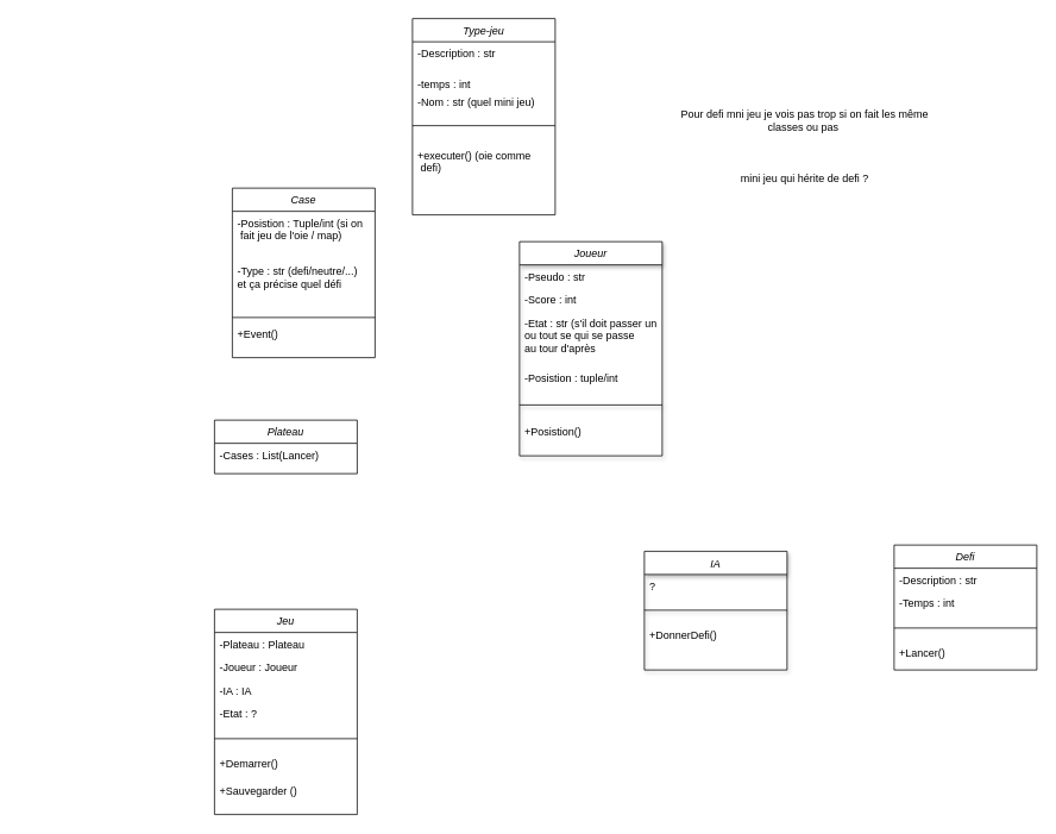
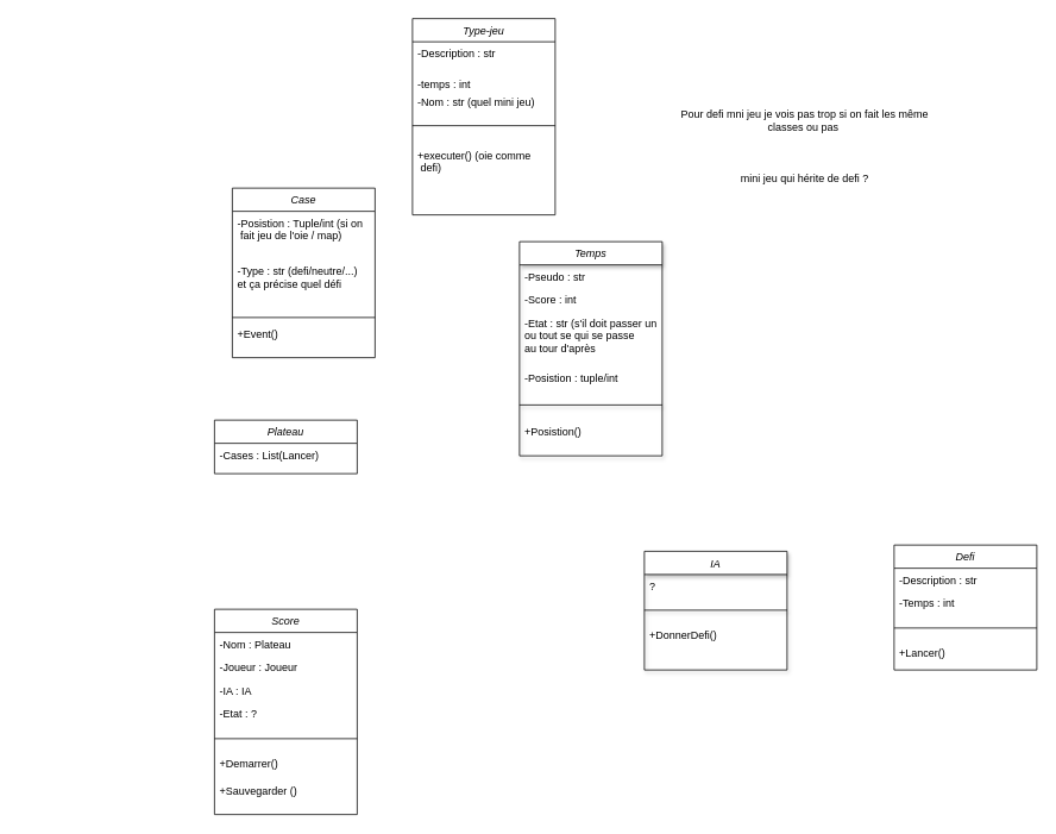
  <mxCell id="0" />
  <mxCell id="1" parent="0" />
- <mxCell id="2" value="Jeu" style="swimlane;fontStyle=2;align=center;verticalAlign=top;childLayout=stackLayout;horizontal=1;startSize=26;horizontalStack=0;resizeParent=1;resizeLast=0;collapsible=1;marginBottom=0;rounded=0;shadow=0;strokeWidth=1;" parent="1" vertex="1"><mxGeometry x="240" y="682" width="160" height="230" as="geometry"><mxRectangle x="300" y="300" width="160" height="26" as="alternateBounds" /></mxGeometry></mxCell>
- <mxCell id="3" value="-Plateau : Plateau   " style="text;align=left;verticalAlign=top;spacingLeft=4;spacingRight=4;overflow=hidden;rotatable=0;points=[[0,0.5],[1,0.5]];portConstraint=eastwest;" parent="2" vertex="1"><mxGeometry y="26" width="160" height="26" as="geometry" /></mxCell>
+ <mxCell id="2" value="Score" style="swimlane;fontStyle=2;align=center;verticalAlign=top;childLayout=stackLayout;horizontal=1;startSize=26;horizontalStack=0;resizeParent=1;resizeLast=0;collapsible=1;marginBottom=0;rounded=0;shadow=0;strokeWidth=1;" parent="1" vertex="1"><mxGeometry x="240" y="682" width="160" height="230" as="geometry"><mxRectangle x="300" y="300" width="160" height="26" as="alternateBounds" /></mxGeometry></mxCell>
+ <mxCell id="3" value="-Nom : Plateau   " style="text;align=left;verticalAlign=top;spacingLeft=4;spacingRight=4;overflow=hidden;rotatable=0;points=[[0,0.5],[1,0.5]];portConstraint=eastwest;" parent="2" vertex="1"><mxGeometry y="26" width="160" height="26" as="geometry" /></mxCell>
  <mxCell id="4" value="-Joueur : Joueur" style="text;align=left;verticalAlign=top;spacingLeft=4;spacingRight=4;overflow=hidden;rotatable=0;points=[[0,0.5],[1,0.5]];portConstraint=eastwest;rounded=0;shadow=0;html=0;" parent="2" vertex="1"><mxGeometry y="52" width="160" height="26" as="geometry" /></mxCell>
  <mxCell id="5" value="-IA : IA" style="text;align=left;verticalAlign=top;spacingLeft=4;spacingRight=4;overflow=hidden;rotatable=0;points=[[0,0.5],[1,0.5]];portConstraint=eastwest;rounded=0;shadow=0;html=0;" parent="2" vertex="1"><mxGeometry y="78" width="160" height="26" as="geometry" /></mxCell>
  <mxCell id="6" value="-Etat : ?" style="text;align=left;verticalAlign=top;spacingLeft=4;spacingRight=4;overflow=hidden;rotatable=0;points=[[0,0.5],[1,0.5]];portConstraint=eastwest;rounded=0;shadow=0;html=0;" vertex="1" parent="2"><mxGeometry y="104" width="160" height="26" as="geometry" /></mxCell>
  <mxCell id="7" value="" style="line;html=1;strokeWidth=1;align=left;verticalAlign=middle;spacingTop=-1;spacingLeft=3;spacingRight=3;rotatable=0;labelPosition=right;points=[];portConstraint=eastwest;" parent="2" vertex="1"><mxGeometry y="130" width="160" height="30" as="geometry" /></mxCell>
  <mxCell id="8" value="+Demarrer()&#10;" style="text;align=left;verticalAlign=top;spacingLeft=4;spacingRight=4;overflow=hidden;rotatable=0;points=[[0,0.5],[1,0.5]];portConstraint=eastwest;" parent="2" vertex="1"><mxGeometry y="160" width="160" height="30" as="geometry" /></mxCell>
  <mxCell id="9" value="+Sauvegarder ()&#10;" style="text;align=left;verticalAlign=top;spacingLeft=4;spacingRight=4;overflow=hidden;rotatable=0;points=[[0,0.5],[1,0.5]];portConstraint=eastwest;" vertex="1" parent="2"><mxGeometry y="190" width="160" height="30" as="geometry" /></mxCell>
  <mxCell id="10" value="" style="group" vertex="1" connectable="0" parent="1"><mxGeometry x="20" y="642" width="130" height="50" as="geometry" /></mxCell>
  <mxCell id="11" value="Plateau" style="swimlane;fontStyle=2;align=center;verticalAlign=top;childLayout=stackLayout;horizontal=1;startSize=26;horizontalStack=0;resizeParent=1;resizeLast=0;collapsible=1;marginBottom=0;rounded=0;shadow=0;strokeWidth=1;" vertex="1" parent="1"><mxGeometry x="240" y="470" width="160" height="60" as="geometry"><mxRectangle x="300" y="300" width="160" height="26" as="alternateBounds" /></mxGeometry></mxCell>
  <mxCell id="12" value="-Cases : List(Lancer)" style="text;align=left;verticalAlign=top;spacingLeft=4;spacingRight=4;overflow=hidden;rotatable=0;points=[[0,0.5],[1,0.5]];portConstraint=eastwest;" vertex="1" parent="11"><mxGeometry y="26" width="160" height="26" as="geometry" /></mxCell>
  <mxCell id="13" value="Type-jeu" style="swimlane;fontStyle=2;align=center;verticalAlign=top;childLayout=stackLayout;horizontal=1;startSize=26;horizontalStack=0;resizeParent=1;resizeLast=0;collapsible=1;marginBottom=0;rounded=0;shadow=0;strokeWidth=1;" vertex="1" parent="1"><mxGeometry x="462" y="20" width="160" height="220" as="geometry"><mxRectangle x="300" y="300" width="160" height="26" as="alternateBounds" /></mxGeometry></mxCell>
  <mxCell id="14" value="-Description : str&#10;&#10;" style="text;align=left;verticalAlign=top;spacingLeft=4;spacingRight=4;overflow=hidden;rotatable=0;points=[[0,0.5],[1,0.5]];portConstraint=eastwest;" vertex="1" parent="13"><mxGeometry y="26" width="160" height="34" as="geometry" /></mxCell>
  <mxCell id="15" value="-temps : int" style="text;align=left;verticalAlign=top;spacingLeft=4;spacingRight=4;overflow=hidden;rotatable=0;points=[[0,0.5],[1,0.5]];portConstraint=eastwest;rounded=0;shadow=0;html=0;" vertex="1" parent="13"><mxGeometry y="60" width="160" height="20" as="geometry" /></mxCell>
  <mxCell id="16" value="-Nom : str (quel mini jeu)" style="text;align=left;verticalAlign=top;spacingLeft=4;spacingRight=4;overflow=hidden;rotatable=0;points=[[0,0.5],[1,0.5]];portConstraint=eastwest;rounded=0;shadow=0;html=0;" vertex="1" parent="13"><mxGeometry y="80" width="160" height="20" as="geometry" /></mxCell>
  <mxCell id="17" value="" style="line;html=1;strokeWidth=1;align=left;verticalAlign=middle;spacingTop=-1;spacingLeft=3;spacingRight=3;rotatable=0;labelPosition=right;points=[];portConstraint=eastwest;" vertex="1" parent="13"><mxGeometry y="100" width="160" height="40" as="geometry" /></mxCell>
  <mxCell id="18" value="+executer() (oie comme&#10; defi)" style="text;align=left;verticalAlign=top;spacingLeft=4;spacingRight=4;overflow=hidden;rotatable=0;points=[[0,0.5],[1,0.5]];portConstraint=eastwest;rounded=0;shadow=0;html=0;" vertex="1" parent="13"><mxGeometry y="140" width="160" height="40" as="geometry" /></mxCell>
- <mxCell id="19" value="Joueur" style="swimlane;fontStyle=2;align=center;verticalAlign=top;childLayout=stackLayout;horizontal=1;startSize=26;horizontalStack=0;resizeParent=1;resizeLast=0;collapsible=1;marginBottom=0;rounded=0;shadow=1;strokeWidth=1;" vertex="1" parent="1"><mxGeometry x="582" y="270" width="160" height="240" as="geometry"><mxRectangle x="300" y="300" width="160" height="26" as="alternateBounds" /></mxGeometry></mxCell>
+ <mxCell id="19" value="Temps" style="swimlane;fontStyle=2;align=center;verticalAlign=top;childLayout=stackLayout;horizontal=1;startSize=26;horizontalStack=0;resizeParent=1;resizeLast=0;collapsible=1;marginBottom=0;rounded=0;shadow=1;strokeWidth=1;" vertex="1" parent="1"><mxGeometry x="582" y="270" width="160" height="240" as="geometry"><mxRectangle x="300" y="300" width="160" height="26" as="alternateBounds" /></mxGeometry></mxCell>
  <mxCell id="20" value="-Pseudo : str" style="text;align=left;verticalAlign=top;spacingLeft=4;spacingRight=4;overflow=hidden;rotatable=0;points=[[0,0.5],[1,0.5]];portConstraint=eastwest;shadow=1;" vertex="1" parent="19"><mxGeometry y="26" width="160" height="26" as="geometry" /></mxCell>
  <mxCell id="21" value="-Score : int" style="text;align=left;verticalAlign=top;spacingLeft=4;spacingRight=4;overflow=hidden;rotatable=0;points=[[0,0.5],[1,0.5]];portConstraint=eastwest;shadow=1;" vertex="1" parent="19"><mxGeometry y="52" width="160" height="26" as="geometry" /></mxCell>
  <mxCell id="22" value="-Etat : str (s'il doit passer un&#10;ou tout se qui se passe &#10;au tour d'après" style="text;align=left;verticalAlign=top;spacingLeft=4;spacingRight=4;overflow=hidden;rotatable=0;points=[[0,0.5],[1,0.5]];portConstraint=eastwest;shadow=1;" vertex="1" parent="19"><mxGeometry y="78" width="160" height="62" as="geometry" /></mxCell>
  <mxCell id="23" value="-Posistion : tuple/int" style="text;align=left;verticalAlign=top;spacingLeft=4;spacingRight=4;overflow=hidden;rotatable=0;points=[[0,0.5],[1,0.5]];portConstraint=eastwest;shadow=1;" vertex="1" parent="19"><mxGeometry y="140" width="160" height="26" as="geometry" /></mxCell>
  <mxCell id="24" value="" style="line;html=1;strokeWidth=1;align=left;verticalAlign=middle;spacingTop=-1;spacingLeft=3;spacingRight=3;rotatable=0;labelPosition=right;points=[];portConstraint=eastwest;shadow=1;" vertex="1" parent="19"><mxGeometry y="166" width="160" height="34" as="geometry" /></mxCell>
  <mxCell id="25" value="+Posistion()" style="text;align=left;verticalAlign=top;spacingLeft=4;spacingRight=4;overflow=hidden;rotatable=0;points=[[0,0.5],[1,0.5]];portConstraint=eastwest;shadow=1;" vertex="1" parent="19"><mxGeometry y="200" width="160" height="30" as="geometry" /></mxCell>
  <mxCell id="26" value="IA" style="swimlane;fontStyle=2;align=center;verticalAlign=top;childLayout=stackLayout;horizontal=1;startSize=26;horizontalStack=0;resizeParent=1;resizeLast=0;collapsible=1;marginBottom=0;rounded=0;shadow=1;strokeWidth=1;" vertex="1" parent="1"><mxGeometry x="722" y="617" width="160" height="133" as="geometry"><mxRectangle x="300" y="300" width="160" height="26" as="alternateBounds" /></mxGeometry></mxCell>
  <mxCell id="27" value="?" style="text;align=left;verticalAlign=top;spacingLeft=4;spacingRight=4;overflow=hidden;rotatable=0;points=[[0,0.5],[1,0.5]];portConstraint=eastwest;shadow=1;" vertex="1" parent="26"><mxGeometry y="26" width="160" height="26" as="geometry" /></mxCell>
  <mxCell id="28" value="" style="line;html=1;strokeWidth=1;align=left;verticalAlign=middle;spacingTop=-1;spacingLeft=3;spacingRight=3;rotatable=0;labelPosition=right;points=[];portConstraint=eastwest;shadow=1;" vertex="1" parent="26"><mxGeometry y="52" width="160" height="28" as="geometry" /></mxCell>
  <mxCell id="29" value="+DonnerDefi()" style="text;align=left;verticalAlign=top;spacingLeft=4;spacingRight=4;overflow=hidden;rotatable=0;points=[[0,0.5],[1,0.5]];portConstraint=eastwest;shadow=1;" vertex="1" parent="26"><mxGeometry y="80" width="160" height="40" as="geometry" /></mxCell>
  <mxCell id="30" value="Defi" style="swimlane;fontStyle=2;align=center;verticalAlign=top;childLayout=stackLayout;horizontal=1;startSize=26;horizontalStack=0;resizeParent=1;resizeLast=0;collapsible=1;marginBottom=0;rounded=0;shadow=0;strokeWidth=1;" vertex="1" parent="1"><mxGeometry x="1002" y="610" width="160" height="140" as="geometry"><mxRectangle x="300" y="300" width="160" height="26" as="alternateBounds" /></mxGeometry></mxCell>
  <mxCell id="31" value="-Description : str" style="text;align=left;verticalAlign=top;spacingLeft=4;spacingRight=4;overflow=hidden;rotatable=0;points=[[0,0.5],[1,0.5]];portConstraint=eastwest;" vertex="1" parent="30"><mxGeometry y="26" width="160" height="26" as="geometry" /></mxCell>
  <mxCell id="32" value="-Temps : int" style="text;align=left;verticalAlign=top;spacingLeft=4;spacingRight=4;overflow=hidden;rotatable=0;points=[[0,0.5],[1,0.5]];portConstraint=eastwest;rounded=0;shadow=0;html=0;" vertex="1" parent="30"><mxGeometry y="52" width="160" height="26" as="geometry" /></mxCell>
  <mxCell id="33" value="" style="line;html=1;strokeWidth=1;align=left;verticalAlign=middle;spacingTop=-1;spacingLeft=3;spacingRight=3;rotatable=0;labelPosition=right;points=[];portConstraint=eastwest;" vertex="1" parent="30"><mxGeometry y="78" width="160" height="30" as="geometry" /></mxCell>
  <mxCell id="34" value="+Lancer()" style="text;align=left;verticalAlign=top;spacingLeft=4;spacingRight=4;overflow=hidden;rotatable=0;points=[[0,0.5],[1,0.5]];portConstraint=eastwest;" vertex="1" parent="30"><mxGeometry y="108" width="160" height="30" as="geometry" /></mxCell>
  <mxCell id="35" value="Case" style="swimlane;fontStyle=2;align=center;verticalAlign=top;childLayout=stackLayout;horizontal=1;startSize=26;horizontalStack=0;resizeParent=1;resizeLast=0;collapsible=1;marginBottom=0;rounded=0;shadow=0;strokeWidth=1;" vertex="1" parent="1"><mxGeometry x="260" y="210" width="160" height="190" as="geometry"><mxRectangle x="300" y="300" width="160" height="26" as="alternateBounds" /></mxGeometry></mxCell>
  <mxCell id="36" value="-Posistion : Tuple/int (si on&#10; fait jeu de l'oie / map)&#10;" style="text;align=left;verticalAlign=top;spacingLeft=4;spacingRight=4;overflow=hidden;rotatable=0;points=[[0,0.5],[1,0.5]];portConstraint=eastwest;" vertex="1" parent="35"><mxGeometry y="26" width="160" height="54" as="geometry" /></mxCell>
  <mxCell id="37" value="-Type : str (defi/neutre/...)&#10;et ça précise quel défi&#10;" style="text;align=left;verticalAlign=top;spacingLeft=4;spacingRight=4;overflow=hidden;rotatable=0;points=[[0,0.5],[1,0.5]];portConstraint=eastwest;rounded=0;shadow=0;html=0;" vertex="1" parent="35"><mxGeometry y="80" width="160" height="60" as="geometry" /></mxCell>
  <mxCell id="38" value="" style="line;html=1;strokeWidth=1;align=left;verticalAlign=middle;spacingTop=-1;spacingLeft=3;spacingRight=3;rotatable=0;labelPosition=right;points=[];portConstraint=eastwest;" vertex="1" parent="35"><mxGeometry y="140" width="160" height="10" as="geometry" /></mxCell>
  <mxCell id="39" value="+Event() " style="text;align=left;verticalAlign=top;spacingLeft=4;spacingRight=4;overflow=hidden;rotatable=0;points=[[0,0.5],[1,0.5]];portConstraint=eastwest;" vertex="1" parent="35"><mxGeometry y="150" width="160" height="30" as="geometry" /></mxCell>
  <mxCell id="40" value="Pour defi mni jeu je vois pas trop si on fait les même classes ou pas&amp;nbsp;&lt;div&gt;&lt;br&gt;&lt;/div&gt;&lt;div&gt;&lt;br&gt;&lt;/div&gt;&lt;div&gt;&lt;br&gt;&lt;/div&gt;&lt;div&gt;mini jeu qui hérite de defi ?&lt;/div&gt;&lt;div&gt;&lt;br&gt;&lt;/div&gt;" style="text;strokeColor=none;align=center;fillColor=none;html=1;verticalAlign=middle;whiteSpace=wrap;rounded=0;" vertex="1" parent="1"><mxGeometry x="762" y="90" width="280" height="160" as="geometry" /></mxCell>
